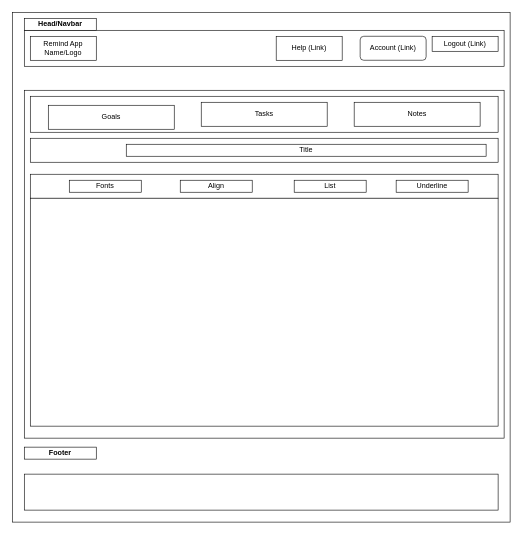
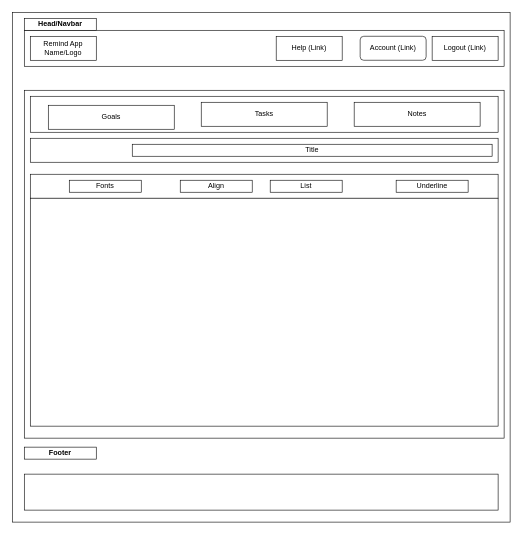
  <mxCell id="0" />
  <mxCell id="1" parent="0" />
  <mxCell id="2" value="" style="rounded=0;whiteSpace=wrap;html=1;" parent="1" vertex="1"><mxGeometry x="20" y="20" width="830" height="850" as="geometry" /></mxCell>
  <mxCell id="3" value="" style="rounded=0;whiteSpace=wrap;html=1;" parent="1" vertex="1"><mxGeometry x="40" y="50" width="800" height="60" as="geometry" /></mxCell>
  <mxCell id="4" value="&lt;b&gt;Head/Navbar&lt;/b&gt;" style="rounded=0;whiteSpace=wrap;html=1;" parent="1" vertex="1"><mxGeometry x="40" y="30" width="120" height="20" as="geometry" /></mxCell>
- <mxCell id="5" value="Logout&amp;nbsp;(Link)" style="rounded=0;whiteSpace=wrap;html=1;" parent="1" vertex="1"><mxGeometry x="720" y="60" width="110" height="25" as="geometry" /></mxCell>
+ <mxCell id="5" value="Logout&amp;nbsp;(Link)" style="rounded=0;whiteSpace=wrap;html=1;" parent="1" vertex="1"><mxGeometry x="720" y="60" width="110" height="40" as="geometry" /></mxCell>
  <mxCell id="6" value="Account&amp;nbsp;(Link)" style="whiteSpace=wrap;html=1;rounded=1;" parent="1" vertex="1"><mxGeometry x="600" y="60" width="110" height="40" as="geometry" /></mxCell>
  <mxCell id="7" value="Remind App Name/Logo" style="rounded=0;whiteSpace=wrap;html=1;" parent="1" vertex="1"><mxGeometry x="50" y="60" width="110" height="40" as="geometry" /></mxCell>
  <mxCell id="8" value="" style="rounded=0;whiteSpace=wrap;html=1;" parent="1" vertex="1"><mxGeometry x="40" y="150" width="800" height="580" as="geometry" /></mxCell>
  <mxCell id="9" value="" style="rounded=0;whiteSpace=wrap;html=1;" parent="1" vertex="1"><mxGeometry x="50" y="160" width="780" height="60" as="geometry" /></mxCell>
  <mxCell id="10" value="Goals" style="rounded=0;whiteSpace=wrap;html=1;" parent="1" vertex="1"><mxGeometry x="80" y="175" width="210" height="40" as="geometry" /></mxCell>
  <mxCell id="11" value="Tasks" style="rounded=0;whiteSpace=wrap;html=1;" parent="1" vertex="1"><mxGeometry x="335" y="170" width="210" height="40" as="geometry" /></mxCell>
  <mxCell id="12" value="Notes" style="rounded=0;whiteSpace=wrap;html=1;" parent="1" vertex="1"><mxGeometry x="590" y="170" width="210" height="40" as="geometry" /></mxCell>
  <mxCell id="13" value="" style="rounded=0;whiteSpace=wrap;html=1;align=left;" parent="1" vertex="1"><mxGeometry x="40" y="790" width="790" height="60" as="geometry" /></mxCell>
  <mxCell id="14" value="&lt;b&gt;Footer&lt;/b&gt;" style="rounded=0;whiteSpace=wrap;html=1;" parent="1" vertex="1"><mxGeometry x="40" y="745" width="120" height="20" as="geometry" /></mxCell>
  <mxCell id="15" value="Help&amp;nbsp;(Link)" style="rounded=0;whiteSpace=wrap;html=1;" parent="1" vertex="1"><mxGeometry x="460" y="60" width="110" height="40" as="geometry" /></mxCell>
  <mxCell id="16" value="&amp;nbsp;" style="rounded=0;whiteSpace=wrap;html=1;align=left;" parent="1" vertex="1"><mxGeometry x="50" y="230" width="780" height="40" as="geometry" /></mxCell>
  <mxCell id="17" value="" style="rounded=0;whiteSpace=wrap;html=1;" parent="1" vertex="1"><mxGeometry x="50" y="290" width="780" height="40" as="geometry" /></mxCell>
  <mxCell id="18" value="Fonts" style="rounded=0;whiteSpace=wrap;html=1;" vertex="1" parent="1"><mxGeometry x="115" y="300" width="120" height="20" as="geometry" /></mxCell>
  <mxCell id="19" value="Align" style="rounded=0;whiteSpace=wrap;html=1;" vertex="1" parent="1"><mxGeometry x="300" y="300" width="120" height="20" as="geometry" /></mxCell>
- <mxCell id="20" value="Title" style="rounded=0;whiteSpace=wrap;html=1;" vertex="1" parent="1"><mxGeometry x="210" y="240" width="600" height="20" as="geometry" /></mxCell>
- <mxCell id="21" value="List" style="rounded=0;whiteSpace=wrap;html=1;" vertex="1" parent="1"><mxGeometry x="490" y="300" width="120" height="20" as="geometry" /></mxCell>
+ <mxCell id="20" value="Title" style="rounded=0;whiteSpace=wrap;html=1;" vertex="1" parent="1"><mxGeometry x="220" y="240" width="600" height="20" as="geometry" /></mxCell>
+ <mxCell id="21" value="List" style="rounded=0;whiteSpace=wrap;html=1;" vertex="1" parent="1"><mxGeometry x="450" y="300" width="120" height="20" as="geometry" /></mxCell>
  <mxCell id="22" value="Underline" style="rounded=0;whiteSpace=wrap;html=1;" vertex="1" parent="1"><mxGeometry x="660" y="300" width="120" height="20" as="geometry" /></mxCell>
  <mxCell id="23" value="" style="rounded=0;whiteSpace=wrap;html=1;" vertex="1" parent="1"><mxGeometry x="50" y="330" width="780" height="380" as="geometry" /></mxCell>
